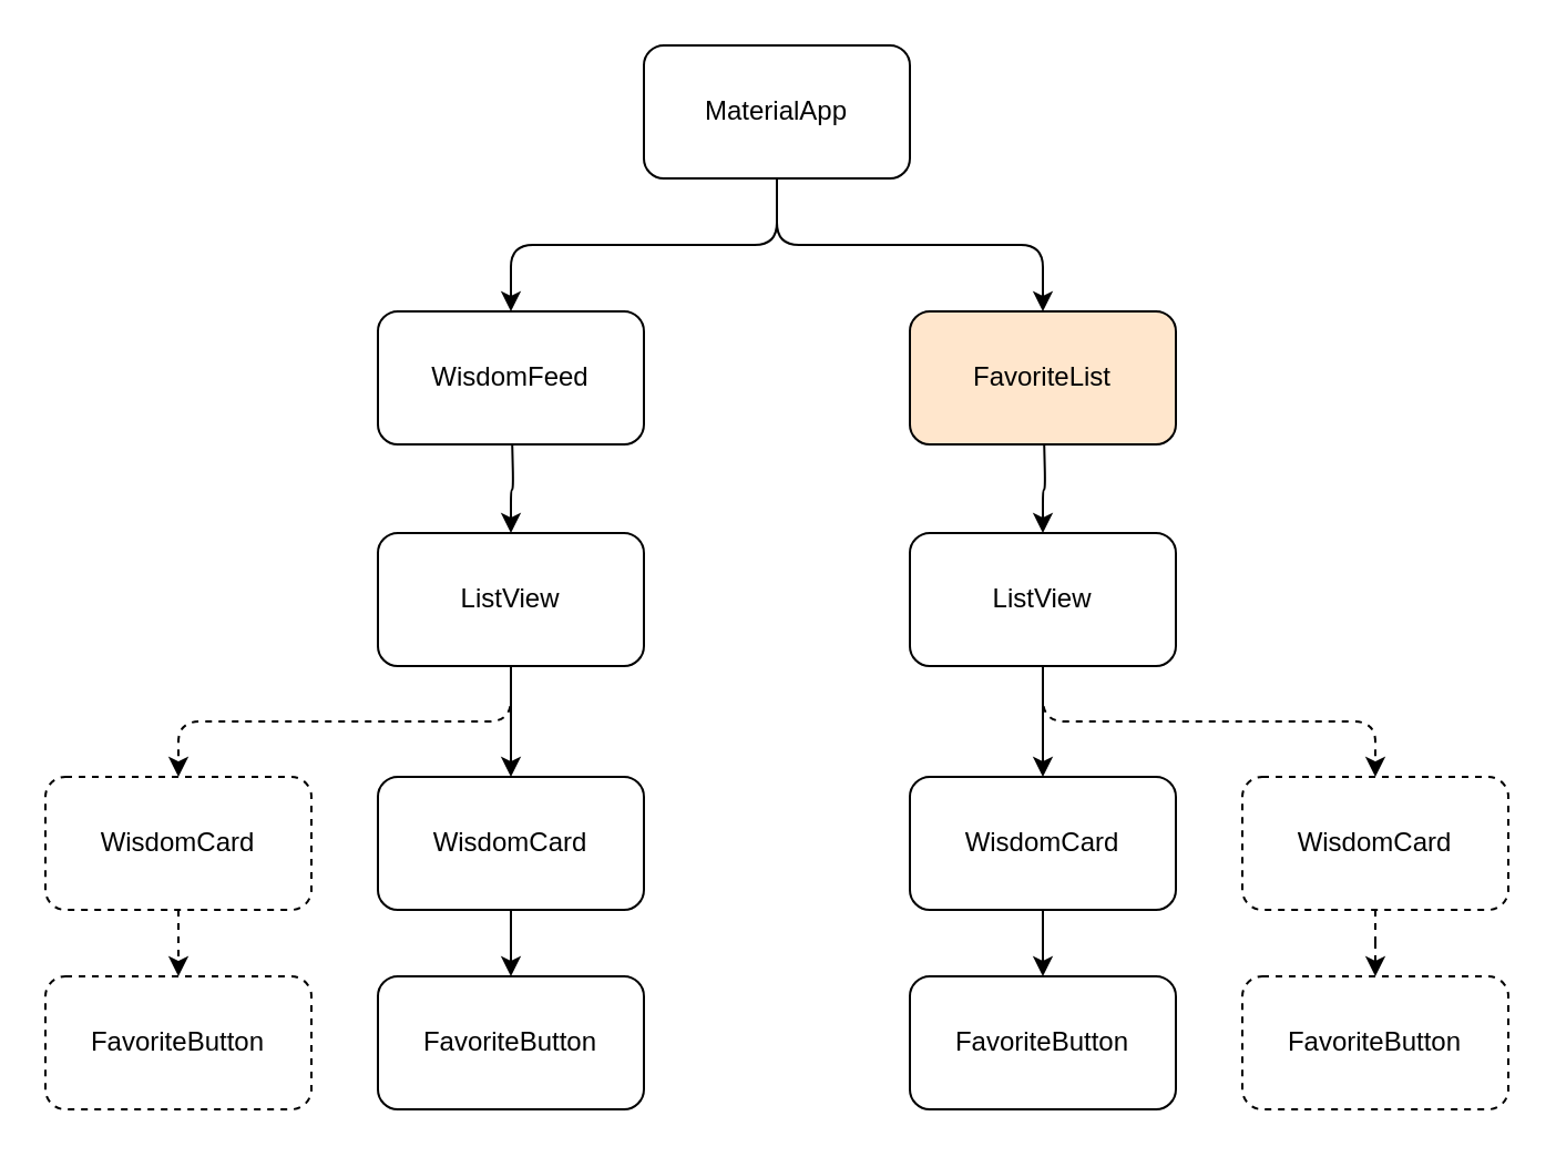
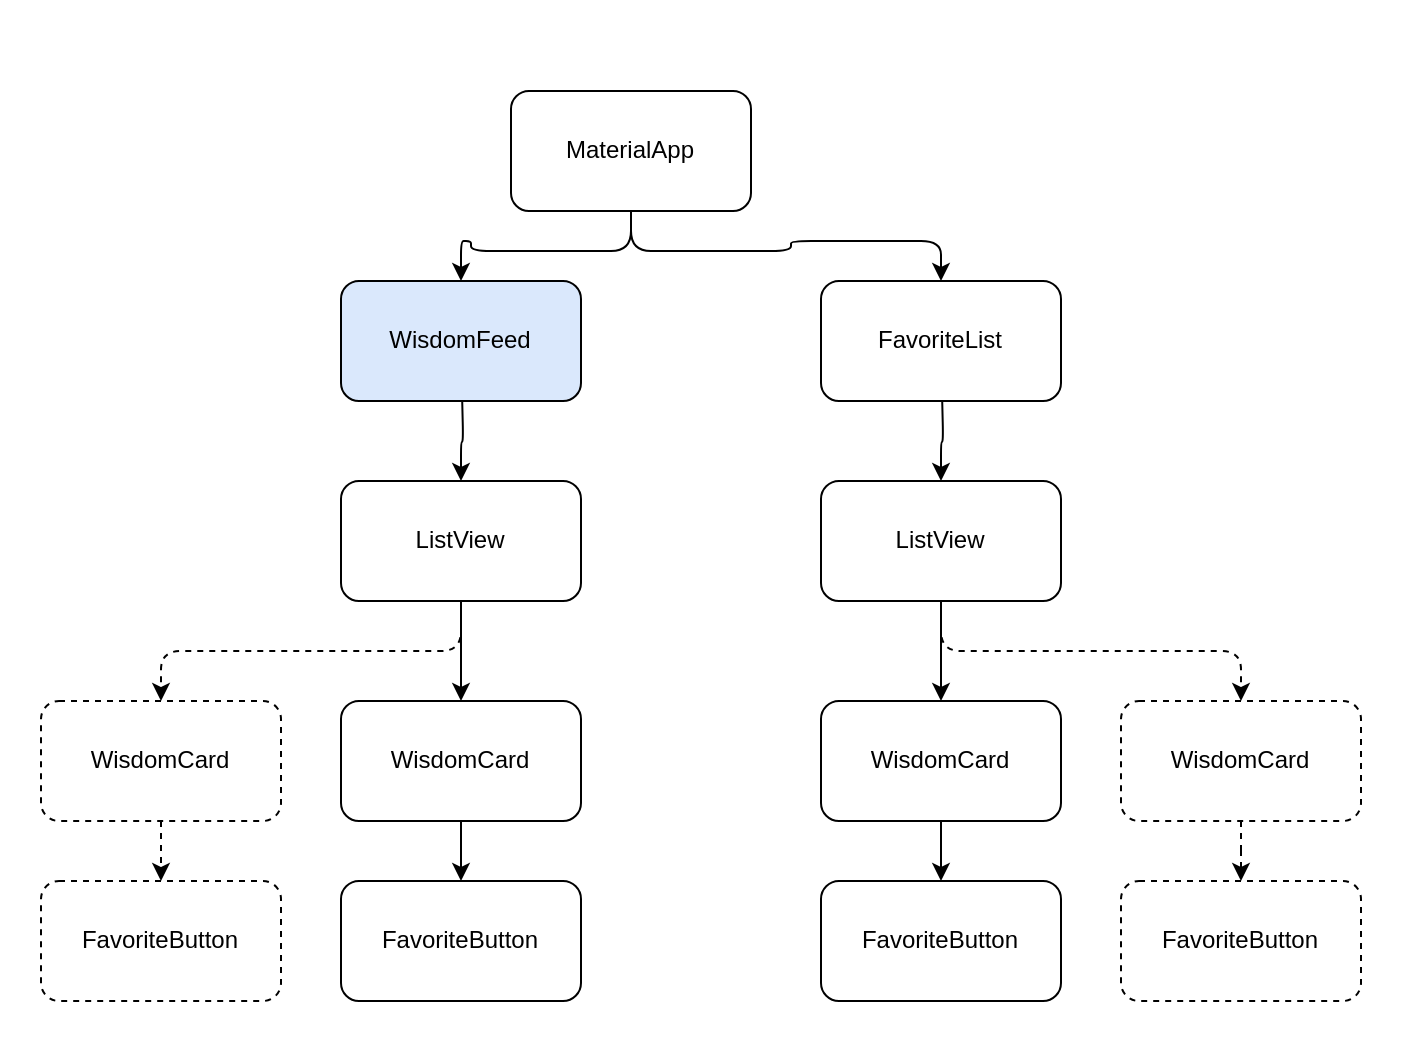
  <mxCell id="0" />
  <mxCell id="1" parent="0" />
  <mxCell id="2" style="edgeStyle=orthogonalEdgeStyle;rounded=1;orthogonalLoop=1;jettySize=auto;html=1;exitX=0.5;exitY=1;exitDx=0;exitDy=0;entryX=0.5;entryY=0;entryDx=0;entryDy=0;" edge="1" parent="1" source="4" target="5"><mxGeometry relative="1" as="geometry" /></mxCell>
  <mxCell id="3" style="edgeStyle=orthogonalEdgeStyle;rounded=1;orthogonalLoop=1;jettySize=auto;html=1;exitX=0.5;exitY=1;exitDx=0;exitDy=0;" edge="1" parent="1" source="4" target="6"><mxGeometry relative="1" as="geometry" /></mxCell>
- <mxCell id="4" value="MaterialApp" style="rounded=1;whiteSpace=wrap;html=1;" vertex="1" parent="1"><mxGeometry x="290" y="20" width="120" height="60" as="geometry" /></mxCell>
- <mxCell id="5" value="WisdomFeed" style="rounded=1;whiteSpace=wrap;html=1;" vertex="1" parent="1"><mxGeometry x="170" y="140" width="120" height="60" as="geometry" /></mxCell>
- <mxCell id="6" value="FavoriteList" style="rounded=1;whiteSpace=wrap;html=1;fillColor=#ffe6cc;" vertex="1" parent="1"><mxGeometry x="410" y="140" width="120" height="60" as="geometry" /></mxCell>
+ <mxCell id="4" value="MaterialApp" style="rounded=1;whiteSpace=wrap;html=1;" vertex="1" parent="1"><mxGeometry x="255" y="45" width="120" height="60" as="geometry" /></mxCell>
+ <mxCell id="5" value="WisdomFeed" style="rounded=1;whiteSpace=wrap;html=1;fillColor=#dae8fc;" vertex="1" parent="1"><mxGeometry x="170" y="140" width="120" height="60" as="geometry" /></mxCell>
+ <mxCell id="6" value="FavoriteList" style="rounded=1;whiteSpace=wrap;html=1;" vertex="1" parent="1"><mxGeometry x="410" y="140" width="120" height="60" as="geometry" /></mxCell>
  <mxCell id="7" style="edgeStyle=orthogonalEdgeStyle;rounded=1;orthogonalLoop=1;jettySize=auto;html=1;exitX=0.5;exitY=1;exitDx=0;exitDy=0;entryX=0.5;entryY=0;entryDx=0;entryDy=0;" edge="1" parent="1" source="9" target="18"><mxGeometry relative="1" as="geometry" /></mxCell>
  <mxCell id="8" style="edgeStyle=orthogonalEdgeStyle;rounded=1;orthogonalLoop=1;jettySize=auto;html=1;exitX=0.5;exitY=1;exitDx=0;exitDy=0;dashed=1;" edge="1" parent="1" source="9" target="25"><mxGeometry relative="1" as="geometry" /></mxCell>
  <mxCell id="9" value="ListView" style="rounded=1;whiteSpace=wrap;html=1;" vertex="1" parent="1"><mxGeometry x="410" y="240" width="120" height="60" as="geometry" /></mxCell>
  <mxCell id="10" style="edgeStyle=orthogonalEdgeStyle;rounded=1;orthogonalLoop=1;jettySize=auto;html=1;exitX=0.5;exitY=1;exitDx=0;exitDy=0;" edge="1" parent="1" target="9"><mxGeometry relative="1" as="geometry"><mxPoint x="470.588" y="199.529" as="sourcePoint" /></mxGeometry></mxCell>
  <mxCell id="11" style="edgeStyle=orthogonalEdgeStyle;rounded=1;orthogonalLoop=1;jettySize=auto;html=1;exitX=0.5;exitY=1;exitDx=0;exitDy=0;entryX=0.5;entryY=0;entryDx=0;entryDy=0;" edge="1" parent="1" target="14"><mxGeometry relative="1" as="geometry"><mxPoint x="230.588" y="199.529" as="sourcePoint" /></mxGeometry></mxCell>
  <mxCell id="12" style="edgeStyle=orthogonalEdgeStyle;rounded=1;orthogonalLoop=1;jettySize=auto;html=1;exitX=0.5;exitY=1;exitDx=0;exitDy=0;entryX=0.5;entryY=0;entryDx=0;entryDy=0;" edge="1" parent="1" source="14" target="16"><mxGeometry relative="1" as="geometry" /></mxCell>
  <mxCell id="13" style="edgeStyle=orthogonalEdgeStyle;rounded=1;orthogonalLoop=1;jettySize=auto;html=1;exitX=0.5;exitY=1;exitDx=0;exitDy=0;dashed=1;" edge="1" parent="1" source="14" target="22"><mxGeometry relative="1" as="geometry" /></mxCell>
  <mxCell id="14" value="ListView" style="rounded=1;whiteSpace=wrap;html=1;" vertex="1" parent="1"><mxGeometry x="170" y="240" width="120" height="60" as="geometry" /></mxCell>
  <mxCell id="15" style="edgeStyle=orthogonalEdgeStyle;rounded=1;orthogonalLoop=1;jettySize=auto;html=1;exitX=0.5;exitY=1;exitDx=0;exitDy=0;" edge="1" parent="1" source="16" target="19"><mxGeometry relative="1" as="geometry" /></mxCell>
  <mxCell id="16" value="WisdomCard" style="rounded=1;whiteSpace=wrap;html=1;" vertex="1" parent="1"><mxGeometry x="170" y="350" width="120" height="60" as="geometry" /></mxCell>
  <mxCell id="17" style="edgeStyle=orthogonalEdgeStyle;rounded=1;orthogonalLoop=1;jettySize=auto;html=1;exitX=0.5;exitY=1;exitDx=0;exitDy=0;" edge="1" parent="1" source="18" target="20"><mxGeometry relative="1" as="geometry" /></mxCell>
  <mxCell id="18" value="WisdomCard" style="rounded=1;whiteSpace=wrap;html=1;" vertex="1" parent="1"><mxGeometry x="410" y="350" width="120" height="60" as="geometry" /></mxCell>
  <mxCell id="19" value="FavoriteButton" style="rounded=1;whiteSpace=wrap;html=1;" vertex="1" parent="1"><mxGeometry x="170" y="440" width="120" height="60" as="geometry" /></mxCell>
  <mxCell id="20" value="FavoriteButton" style="rounded=1;whiteSpace=wrap;html=1;" vertex="1" parent="1"><mxGeometry x="410" y="440" width="120" height="60" as="geometry" /></mxCell>
  <mxCell id="21" style="edgeStyle=orthogonalEdgeStyle;rounded=1;orthogonalLoop=1;jettySize=auto;html=1;exitX=0.5;exitY=1;exitDx=0;exitDy=0;entryX=0.5;entryY=0;entryDx=0;entryDy=0;dashed=1;" edge="1" parent="1" source="22" target="23"><mxGeometry relative="1" as="geometry" /></mxCell>
  <mxCell id="22" value="WisdomCard" style="rounded=1;whiteSpace=wrap;html=1;dashed=1;" vertex="1" parent="1"><mxGeometry x="20" y="350" width="120" height="60" as="geometry" /></mxCell>
  <mxCell id="23" value="FavoriteButton" style="rounded=1;whiteSpace=wrap;html=1;dashed=1;" vertex="1" parent="1"><mxGeometry x="20" y="440" width="120" height="60" as="geometry" /></mxCell>
  <mxCell id="24" style="edgeStyle=orthogonalEdgeStyle;rounded=1;orthogonalLoop=1;jettySize=auto;html=1;exitX=0.5;exitY=1;exitDx=0;exitDy=0;dashed=1;" edge="1" parent="1" source="25" target="26"><mxGeometry relative="1" as="geometry" /></mxCell>
  <mxCell id="25" value="WisdomCard" style="rounded=1;whiteSpace=wrap;html=1;dashed=1;" vertex="1" parent="1"><mxGeometry x="560" y="350" width="120" height="60" as="geometry" /></mxCell>
  <mxCell id="26" value="FavoriteButton" style="rounded=1;whiteSpace=wrap;html=1;dashed=1;" vertex="1" parent="1"><mxGeometry x="560" y="440" width="120" height="60" as="geometry" /></mxCell>
